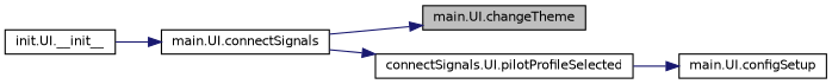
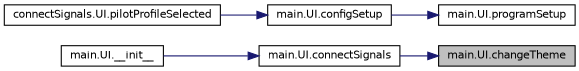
  digraph {
    rankdir=RL
    node [color=black fillcolor=white fontname=Helvetica fontsize=10 shape=record style=filled]
    edge [color=midnightblue dir=back fontname=Helvetica fontsize=10 labelfontname=Helvetica labelfontsize=10 style=solid]
    n1 [fillcolor=grey75 fontcolor=black height=0.2 label="main.UI.changeTheme" width=0.4]
    n2 [height=0.2 label="main.UI.connectSignals" width=0.4]
+   n3 [height=0.2 label="main.UI.programSetup" width=0.4]
    n4 [height=0.2 label="main.UI.configSetup" width=0.4]
    n5 [height=0.2 label="connectSignals.UI.pilotProfileSelected" width=0.4]
-   n6 [height=0.2 label="init.UI.__init__" width=0.4]
+   n6 [height=0.2 label="main.UI.__init__" width=0.4]
    n1 -> n2
    n2 -> n6
+   n3 -> n4
    n4 -> n5
-   n5 -> n2
  }
